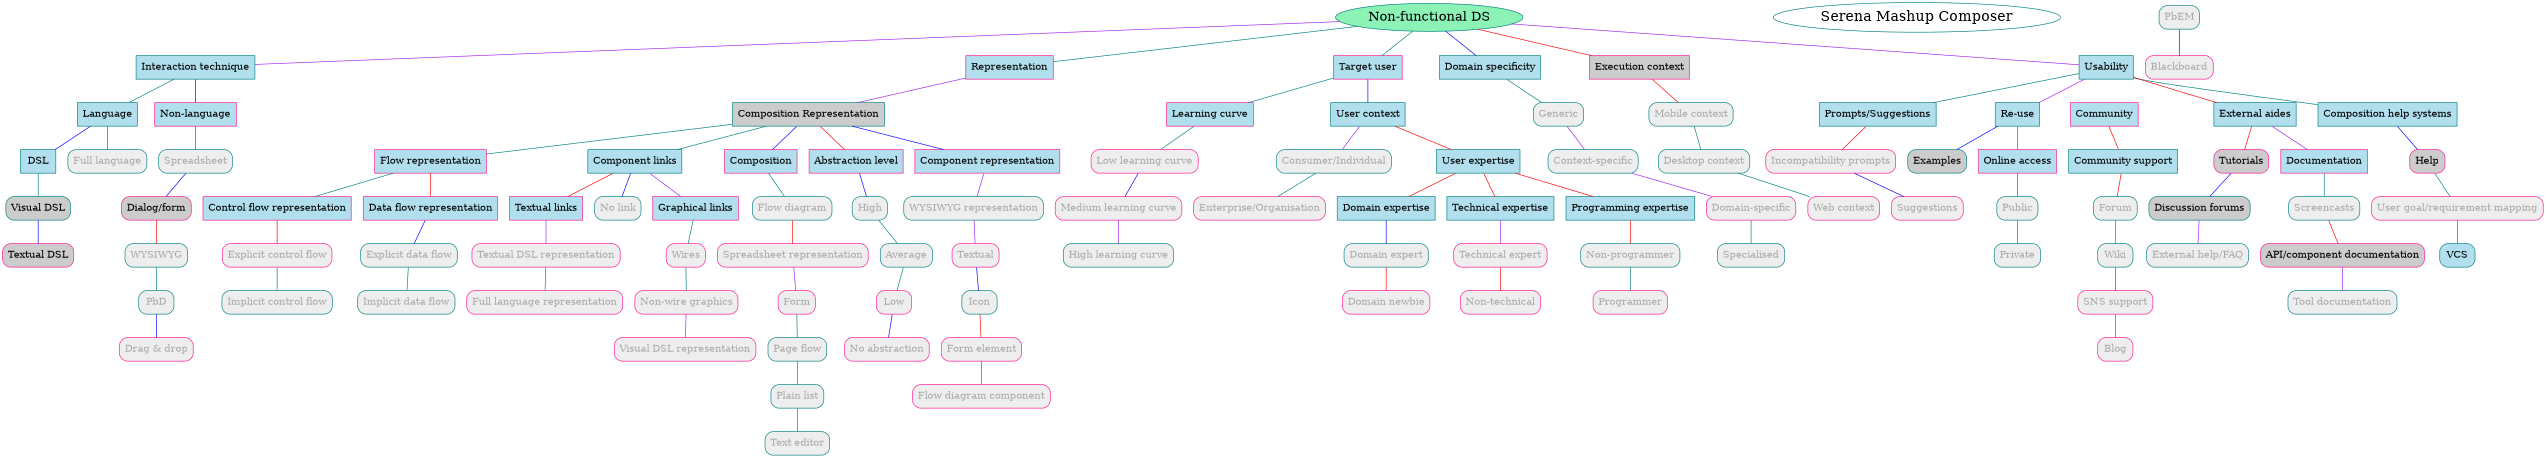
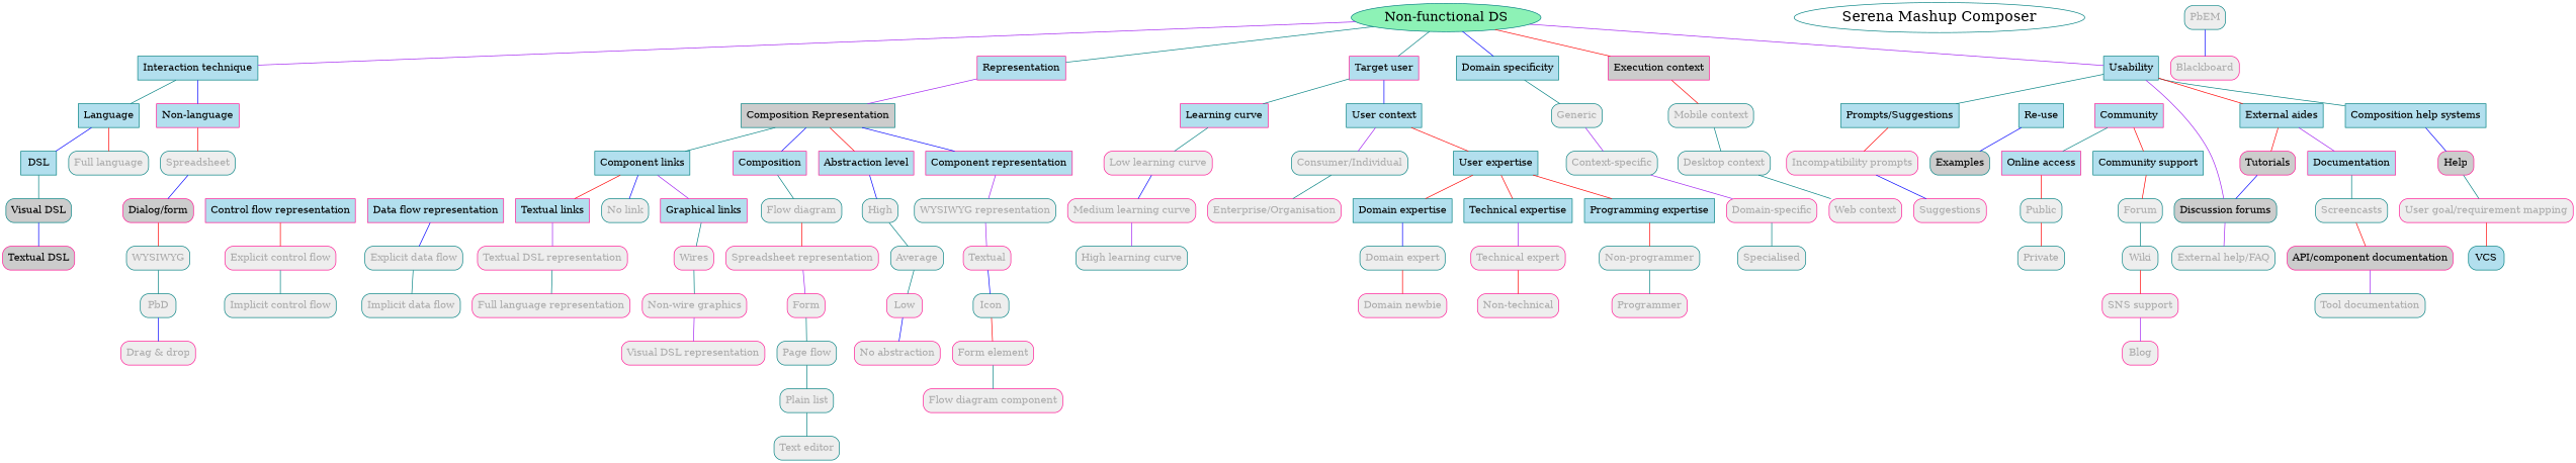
  digraph {
    node [color=teal fillcolor="#EEEEEE" fontsize=15 style="rounded,filled" fontcolor="#AAAAAA" shape=rect]
    edge [arrowhead=none color=teal]
    "Non-functional DS" [fillcolor="#8df2b6" fontsize=20 style=filled fontcolor="" shape=""]
    "Interaction technique" [fillcolor=lightblue2 fontcolor="#000000" shape=box style=filled]
    Representation [color=deeppink fillcolor=lightblue2 fontcolor="#000000" shape=box style=filled]
    "Target user" [color=deeppink fillcolor=lightblue2 fontcolor="#000000" shape=box style=filled]
    "Domain specificity" [fillcolor=lightblue2 fontcolor="#000000" shape=box style=filled]
    "Execution context" [color=deeppink fillcolor="#CCCCCC" fontcolor="#000000" shape=box style=filled]
    Usability [fillcolor=lightblue2 fontcolor="#000000" shape=box style=filled]
    "Non-language" [color=deeppink fillcolor=lightblue2 fontcolor="#000000" shape=box style=filled]
    Language [fillcolor=lightblue2 fontcolor="#000000" shape=box style=filled]
    "Composition Representation" [fillcolor="#CCCCCC" fontcolor="#000000" shape=box style=filled]
    "User context" [fillcolor=lightblue2 fontcolor="#000000" shape=box style=filled]
    "Learning curve" [color=deeppink fillcolor=lightblue2 fontcolor="#000000" shape=box style=filled]
    Generic
    "Mobile context"
    "Prompts/Suggestions" [fillcolor=lightblue2 fontcolor="#000000" shape=box style=filled]
    n16 [fillcolor=lightblue2 fontcolor="#000000" label="Composition help systems" shape=box style=filled]
    "External aides" [fillcolor=lightblue2 fontcolor="#000000" shape=box style=filled]
    "Re-use" [fillcolor=lightblue2 fontcolor="#000000" shape=box style=filled]
    "Serena Mashup Composer" [fillcolor="#FFFFFF" fontcolor="#000000" fontsize=22 style=filled shape=""]
    Spreadsheet
    DSL [fillcolor=lightblue2 fontcolor="#000000" shape=box style=filled]
    "Full language"
    "Component representation" [color=deeppink fillcolor=lightblue2 fontcolor="#000000" shape=box style=filled]
-   "Flow representation" [color=deeppink fillcolor=lightblue2 fontcolor="#000000" shape=box style=filled]
    "Component links" [fillcolor=lightblue2 fontcolor="#000000" shape=box style=filled]
    Composition [color=deeppink fillcolor=lightblue2 fontcolor="#000000" shape=box style=filled]
    "Abstraction level" [color=deeppink fillcolor=lightblue2 fontcolor="#000000" shape=box style=filled]
    "User expertise" [fillcolor=lightblue2 fontcolor="#000000" shape=box style=filled]
    "Technical expertise" [fillcolor=lightblue2 fontcolor="#000000" shape=box style=filled]
    "Programming expertise" [fillcolor=lightblue2 fontcolor="#000000" shape=box style=filled]
    "Domain expertise" [fillcolor=lightblue2 fontcolor="#000000" shape=box style=filled]
    "Consumer/Individual"
    "Low learning curve" [color=deeppink]
    "Context-specific"
    "Desktop context"
    "Incompatibility prompts" [color=deeppink]
    Help [color=deeppink fillcolor="#CCCCCC" fontcolor="#000000"]
    Documentation [color=deeppink fillcolor=lightblue2 fontcolor="#000000" shape=box style=filled]
    Tutorials [color=deeppink fillcolor="#CCCCCC" fontcolor="#000000"]
    Examples [fillcolor="#CCCCCC" fontcolor="#000000"]
    "Dialog/form" [color=deeppink fillcolor="#CCCCCC" fontcolor="#000000"]
    "Visual DSL" [fillcolor="#CCCCCC" fontcolor="#000000"]
    "Textual DSL" [color=deeppink fillcolor="#CCCCCC" fontcolor="#000000"]
    Community [color=deeppink fillcolor=lightblue2 fontcolor="#000000" shape=box style=filled]
    "Community support" [fillcolor=lightblue2 fontcolor="#000000" shape=box style=filled]
    "Online access" [color=deeppink fillcolor=lightblue2 fontcolor="#000000" shape=box style=filled]
    Blackboard [color=deeppink]
    PbEM
    Forum
    Public
    Wiki
    Private
    "WYSIWYG representation"
    Textual [color=deeppink]
    "Control flow representation" [color=deeppink fillcolor=lightblue2 fontcolor="#000000" shape=box style=filled]
    "Data flow representation" [color=deeppink fillcolor=lightblue2 fontcolor="#000000" shape=box style=filled]
    "Graphical links" [color=deeppink fillcolor=lightblue2 fontcolor="#000000" shape=box style=filled]
    "Textual links" [color=deeppink fillcolor=lightblue2 fontcolor="#000000" shape=box style=filled]
    "No link"
    "Flow diagram"
    High
    "Explicit control flow" [color=deeppink]
    "Explicit data flow"
    "Implicit control flow"
    "Implicit data flow"
    Wires [color=deeppink]
    "Textual DSL representation" [color=deeppink]
    "Non-wire graphics" [color=deeppink]
    "Full language representation" [color=deeppink]
    "Spreadsheet representation" [color=deeppink]
    "Technical expert" [color=deeppink]
    "Non-technical" [color=deeppink]
    "Non-programmer"
    "Domain expert"
    Average
    "Enterprise/Organisation" [color=deeppink]
    Suggestions [color=deeppink]
    "User goal/requirement mapping" [color=deeppink]
    Screencasts
    "Discussion forums" [fillcolor="#CCCCCC" fontcolor="#000000"]
    "API/component documentation" [color=deeppink fillcolor="#CCCCCC" fontcolor="#000000"]
    "Medium learning curve" [color=deeppink]
    Programmer [color=deeppink]
    "Domain newbie" [color=deeppink]
    WYSIWYG
    PbD
    VCS [fillcolor=lightblue2 fontcolor="#000000"]
    "External help/FAQ"
    "Tool documentation"
    "Drag & drop" [color=deeppink]
    "SNS support" [color=deeppink]
    Blog [color=deeppink]
    Icon
    "Form element" [color=deeppink]
    "Flow diagram component" [color=deeppink]
    "Visual DSL representation" [color=deeppink]
    Form [color=deeppink]
    "Page flow"
    "Plain list"
    "Text editor"
    Low [color=deeppink]
    "No abstraction" [color=deeppink]
    "Domain-specific" [color=deeppink]
    Specialised
    "Web context" [color=deeppink]
    "High learning curve"
    "Non-functional DS" -> "Interaction technique" [color=purple]
    "Non-functional DS" -> Representation
    "Non-functional DS" -> "Target user"
    "Non-functional DS" -> "Domain specificity" [color=blue]
    "Non-functional DS" -> "Execution context" [color=red]
    "Non-functional DS" -> Usability [color=purple]
    "Interaction technique" -> "Non-language" [color=blue]
    "Interaction technique" -> Language
    Representation -> "Composition Representation" [color=purple]
    "Target user" -> "User context" [color=blue]
    "Target user" -> "Learning curve"
    "Domain specificity" -> Generic
    "Execution context" -> "Mobile context" [color=red]
    Usability -> "Prompts/Suggestions"
    Usability -> n16
    Usability -> "External aides" [color=red]
-   Usability -> "Re-use" [color=purple]
+   Usability -> "Discussion forums" [color=purple]
    "Non-language" -> Spreadsheet [color=red]
    Language -> DSL [color=blue]
    Language -> "Full language" [color=red]
    "Composition Representation" -> "Component representation" [color=blue]
-   "Composition Representation" -> "Flow representation"
    "Composition Representation" -> "Component links"
    "Composition Representation" -> Composition [color=blue]
    "Composition Representation" -> "Abstraction level" [color=red]
    "User context" -> "User expertise" [color=red]
    "User context" -> "Consumer/Individual" [color=purple]
    "Learning curve" -> "Low learning curve"
    Generic -> "Context-specific" [color=purple]
    "Mobile context" -> "Desktop context"
    "Prompts/Suggestions" -> "Incompatibility prompts" [color=red]
    n16 -> Help [color=blue]
    "External aides" -> Documentation [color=purple]
    "External aides" -> Tutorials [color=red]
    "Re-use" -> Examples [color=blue]
    Spreadsheet -> "Dialog/form" [color=blue]
    DSL -> "Visual DSL"
    "Component representation" -> "WYSIWYG representation" [color=purple]
-   "Flow representation" -> "Control flow representation"
-   "Flow representation" -> "Data flow representation" [color=red]
    "Component links" -> "Graphical links" [color=purple]
    "Component links" -> "Textual links" [color=red]
    "Component links" -> "No link" [color=blue]
    Composition -> "Flow diagram"
    "Abstraction level" -> High [color=blue]
    "User expertise" -> "Technical expertise" [color=red]
    "User expertise" -> "Programming expertise" [color=red]
    "User expertise" -> "Domain expertise" [color=red]
    "Technical expertise" -> "Technical expert" [color=purple]
    "Programming expertise" -> "Non-programmer" [color=red]
    "Domain expertise" -> "Domain expert" [color=blue]
    "Consumer/Individual" -> "Enterprise/Organisation"
    "Low learning curve" -> "Medium learning curve" [color=blue]
    "Context-specific" -> "Domain-specific" [color=purple]
    "Desktop context" -> "Web context"
    "Incompatibility prompts" -> Suggestions [color=blue]
    Help -> "User goal/requirement mapping"
    Documentation -> Screencasts
    Tutorials -> "Discussion forums" [color=blue]
    "Dialog/form" -> WYSIWYG [color=red]
    "Visual DSL" -> "Textual DSL" [color=blue]
    Community -> "Community support" [color=red]
-   "Re-use" -> "Online access"
+   Community -> "Online access"
    "Community support" -> Forum [color=red]
    "Online access" -> Public [color=red]
    PbEM -> Blackboard [color=blue]
    Forum -> Wiki
    Public -> Private [color=red]
    Wiki -> "SNS support" [color=red]
    "WYSIWYG representation" -> Textual [color=purple]
    Textual -> Icon [color=blue]
    "Control flow representation" -> "Explicit control flow" [color=red]
    "Data flow representation" -> "Explicit data flow" [color=blue]
    "Graphical links" -> Wires
    "Textual links" -> "Textual DSL representation" [color=purple]
    "Flow diagram" -> "Spreadsheet representation" [color=red]
    High -> Average
    "Explicit control flow" -> "Implicit control flow"
    "Explicit data flow" -> "Implicit data flow"
    Wires -> "Non-wire graphics"
    "Textual DSL representation" -> "Full language representation"
    "Non-wire graphics" -> "Visual DSL representation" [color=purple]
    "Spreadsheet representation" -> Form [color=purple]
    "Technical expert" -> "Non-technical" [color=red]
    "Non-programmer" -> Programmer
    "Domain expert" -> "Domain newbie" [color=red]
    Average -> Low
    "User goal/requirement mapping" -> VCS [color=red]
    Screencasts -> "API/component documentation" [color=red]
    "Discussion forums" -> "External help/FAQ" [color=purple]
    "API/component documentation" -> "Tool documentation" [color=purple]
    "Medium learning curve" -> "High learning curve" [color=purple]
    WYSIWYG -> PbD
    PbD -> "Drag & drop" [color=blue]
    "SNS support" -> Blog [color=purple]
    Icon -> "Form element" [color=red]
    "Form element" -> "Flow diagram component"
    Form -> "Page flow"
    "Page flow" -> "Plain list"
    "Plain list" -> "Text editor"
    Low -> "No abstraction" [color=blue]
    "Domain-specific" -> Specialised
  }
